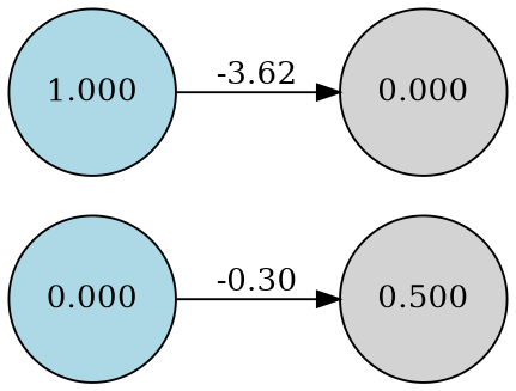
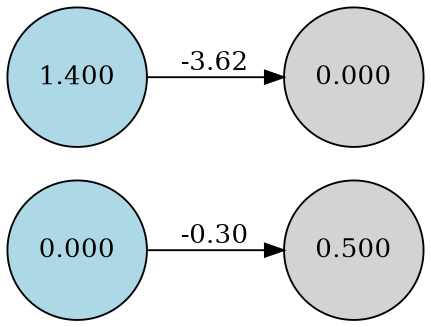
  digraph {
    rankdir=LR
    node [fillcolor=lightblue shape=circle style=filled]
    n1 [label=0.000]
    n2 [fillcolor=lightgray label=0.500]
-   n3 [label=1.000]
+   n3 [label=1.400]
    n4 [fillcolor=lightgray label=0.000]
    n1 -> n2 [label=-0.30]
    n3 -> n4 [label=-3.62]
  }
